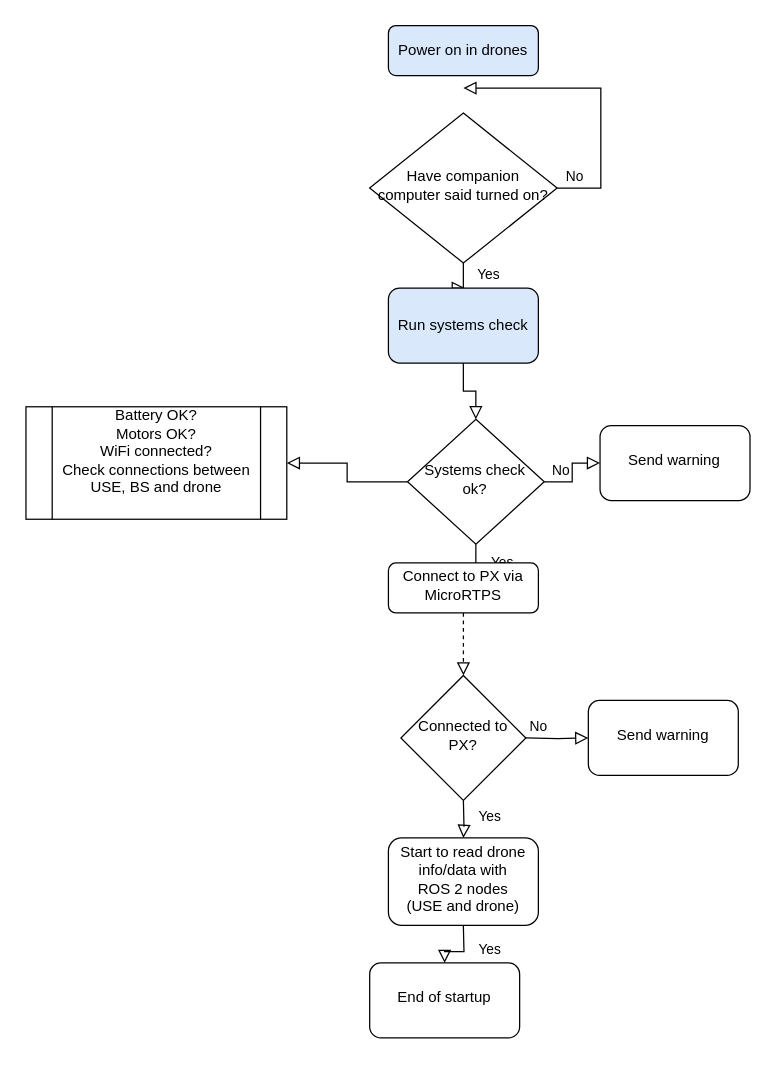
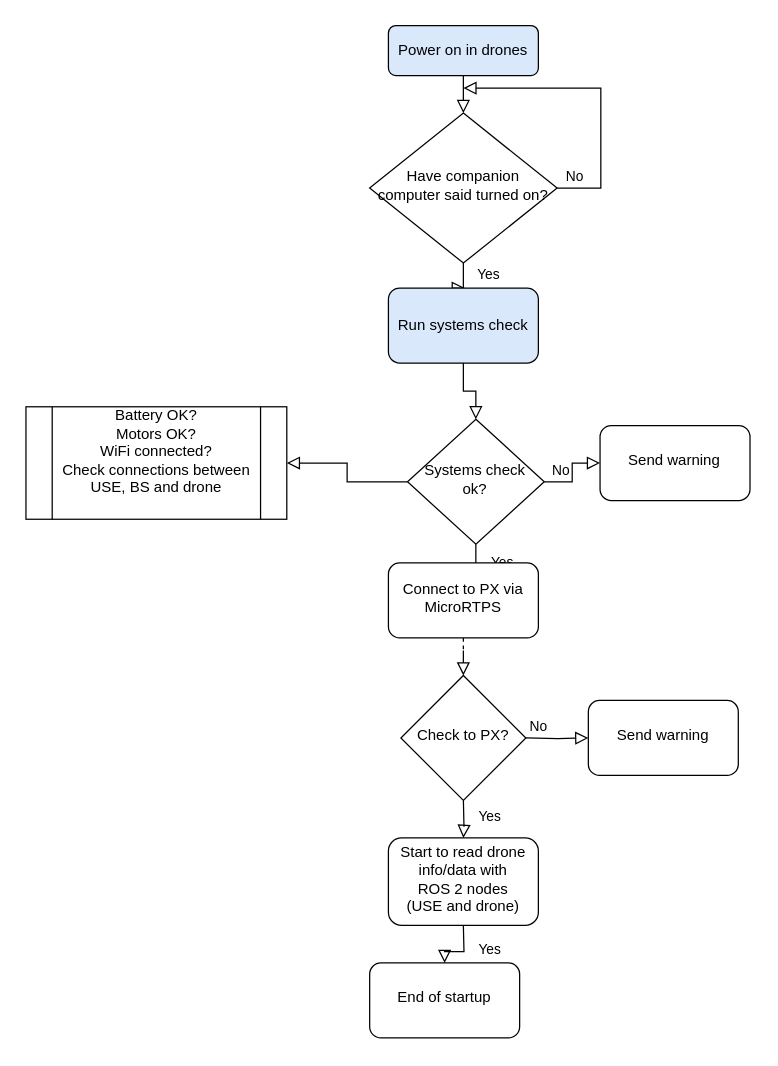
  <mxCell id="0" />
  <mxCell id="1" parent="0" />
+ <mxCell id="2" value="" style="edgeStyle=orthogonalEdgeStyle;rounded=0;orthogonalLoop=1;jettySize=auto;html=1;endArrow=block;endFill=0;endSize=8;strokeWidth=1;entryX=0.5;entryY=0;entryDx=0;entryDy=0;" parent="1" source="3" target="8" edge="1"><mxGeometry relative="1" as="geometry"><mxPoint x="371.333" y="125" as="targetPoint" /></mxGeometry></mxCell>
  <mxCell id="3" value="Power on in drones" style="rounded=1;whiteSpace=wrap;html=1;fontSize=12;glass=0;strokeWidth=1;shadow=0;fillColor=#dae8fc;" parent="1" vertex="1"><mxGeometry x="310.03" y="20" width="120" height="40" as="geometry" /></mxCell>
  <mxCell id="4" value="" style="edgeStyle=orthogonalEdgeStyle;rounded=0;orthogonalLoop=1;jettySize=auto;html=1;endArrow=block;endFill=0;endSize=8;strokeWidth=1;" edge="1" parent="1" source="8"><mxGeometry relative="1" as="geometry"><mxPoint x="370.714" y="230.05" as="targetPoint" /></mxGeometry></mxCell>
  <mxCell id="5" value="Yes" style="edgeLabel;html=1;align=center;verticalAlign=middle;resizable=0;points=[];" vertex="1" connectable="0" parent="4"><mxGeometry x="-0.86" y="-1" relative="1" as="geometry"><mxPoint x="20" y="7" as="offset" /></mxGeometry></mxCell>
  <mxCell id="6" style="edgeStyle=orthogonalEdgeStyle;rounded=0;orthogonalLoop=1;jettySize=auto;html=1;endArrow=block;endFill=0;endSize=8;strokeWidth=1;" edge="1" parent="1" source="8"><mxGeometry relative="1" as="geometry"><mxPoint x="370" y="70" as="targetPoint" /><Array as="points"><mxPoint x="480" y="150" /><mxPoint x="480" y="70" /><mxPoint x="380" y="70" /></Array></mxGeometry></mxCell>
  <mxCell id="7" value="No" style="edgeLabel;html=1;align=center;verticalAlign=middle;resizable=0;points=[];" vertex="1" connectable="0" parent="6"><mxGeometry x="-0.885" relative="1" as="geometry"><mxPoint y="-10" as="offset" /></mxGeometry></mxCell>
  <mxCell id="8" value="Have companion computer said turned on?" style="rhombus;whiteSpace=wrap;html=1;shadow=0;fontFamily=Helvetica;fontSize=12;align=center;strokeWidth=1;spacing=6;spacingTop=-4;" vertex="1" parent="1"><mxGeometry x="295.01" y="90" width="150.03" height="120" as="geometry" /></mxCell>
  <mxCell id="9" value="" style="edgeStyle=orthogonalEdgeStyle;rounded=0;orthogonalLoop=1;jettySize=auto;html=1;endArrow=block;endFill=0;endSize=8;strokeWidth=1;" edge="1" parent="1" source="10" target="16"><mxGeometry relative="1" as="geometry" /></mxCell>
  <mxCell id="10" value="Run systems check" style="rounded=1;whiteSpace=wrap;html=1;fillColor=#dae8fc;" vertex="1" parent="1"><mxGeometry x="310.03" y="230" width="120" height="60" as="geometry" /></mxCell>
  <mxCell id="11" value="" style="edgeStyle=orthogonalEdgeStyle;rounded=0;orthogonalLoop=1;jettySize=auto;html=1;endArrow=block;endFill=0;endSize=8;strokeWidth=1;" edge="1" parent="1" source="16" target="17"><mxGeometry relative="1" as="geometry" /></mxCell>
  <mxCell id="12" value="No" style="edgeLabel;html=1;align=center;verticalAlign=middle;resizable=0;points=[];" vertex="1" connectable="0" parent="11"><mxGeometry x="-0.356" y="-2" relative="1" as="geometry"><mxPoint x="-6" y="-12" as="offset" /></mxGeometry></mxCell>
  <mxCell id="13" value="" style="edgeStyle=orthogonalEdgeStyle;rounded=0;orthogonalLoop=1;jettySize=auto;html=1;endArrow=block;endFill=0;endSize=8;strokeWidth=1;" edge="1" parent="1" source="16" target="19"><mxGeometry relative="1" as="geometry" /></mxCell>
  <mxCell id="14" value="&lt;div&gt;Yes&lt;/div&gt;" style="edgeLabel;html=1;align=center;verticalAlign=middle;resizable=0;points=[];" vertex="1" connectable="0" parent="13"><mxGeometry x="-0.252" y="1" relative="1" as="geometry"><mxPoint x="19" y="2" as="offset" /></mxGeometry></mxCell>
  <mxCell id="15" value="" style="edgeStyle=orthogonalEdgeStyle;rounded=0;orthogonalLoop=1;jettySize=auto;html=1;endArrow=block;endFill=0;endSize=8;strokeWidth=1;" edge="1" parent="1" source="16" target="20"><mxGeometry relative="1" as="geometry" /></mxCell>
  <mxCell id="16" value="Systems check ok?" style="rhombus;whiteSpace=wrap;html=1;shadow=0;fontFamily=Helvetica;fontSize=12;align=center;strokeWidth=1;spacing=6;spacingTop=-4;" vertex="1" parent="1"><mxGeometry x="325.33" y="335" width="109.41" height="100" as="geometry" /></mxCell>
  <mxCell id="17" value="&lt;div&gt;Send warning&lt;br&gt;&lt;/div&gt;" style="whiteSpace=wrap;html=1;shadow=0;strokeWidth=1;spacing=6;spacingTop=-4;rounded=1;" vertex="1" parent="1"><mxGeometry x="479.385" y="340" width="120" height="60" as="geometry" /></mxCell>
  <mxCell id="18" value="" style="edgeStyle=orthogonalEdgeStyle;rounded=0;orthogonalLoop=1;jettySize=auto;html=1;endArrow=block;endFill=0;endSize=8;strokeWidth=1;dashed=1;" edge="1" parent="1" source="19" target="21"><mxGeometry relative="1" as="geometry" /></mxCell>
- <mxCell id="19" value="Connect to PX via MicroRTPS" style="whiteSpace=wrap;html=1;shadow=0;strokeWidth=1;spacing=6;spacingTop=-4;rounded=1;" vertex="1" parent="1"><mxGeometry x="310.035" y="450" width="120" height="40" as="geometry" /></mxCell>
+ <mxCell id="19" value="Connect to PX via MicroRTPS" style="whiteSpace=wrap;html=1;shadow=0;strokeWidth=1;spacing=6;spacingTop=-4;rounded=1;" vertex="1" parent="1"><mxGeometry x="310.035" y="450" width="120" height="60" as="geometry" /></mxCell>
  <mxCell id="20" value="&lt;div&gt;Battery OK?&lt;/div&gt;&lt;div&gt;Motors OK?&lt;br&gt;WiFi connected?&lt;/div&gt;&lt;div&gt;Check connections between USE, BS and drone&lt;br&gt;&lt;/div&gt;&lt;div&gt;&lt;br&gt;&lt;/div&gt;" style="shape=process;whiteSpace=wrap;html=1;backgroundOutline=1;shadow=0;strokeWidth=1;spacing=6;spacingTop=-4;" vertex="1" parent="1"><mxGeometry x="20" y="325" width="208.72" height="90" as="geometry" /></mxCell>
- <mxCell id="21" value="Connected to PX?" style="rhombus;whiteSpace=wrap;html=1;rounded=0;shadow=0;strokeWidth=1;spacing=6;spacingTop=-4;" vertex="1" parent="1"><mxGeometry x="320.02" y="540" width="100.02" height="99.98" as="geometry" /></mxCell>
+ <mxCell id="21" value="Check to PX?" style="rhombus;whiteSpace=wrap;html=1;rounded=0;shadow=0;strokeWidth=1;spacing=6;spacingTop=-4;" vertex="1" parent="1"><mxGeometry x="320.02" y="540" width="100.02" height="99.98" as="geometry" /></mxCell>
  <mxCell id="22" value="" style="edgeStyle=orthogonalEdgeStyle;rounded=0;orthogonalLoop=1;jettySize=auto;html=1;endArrow=block;endFill=0;endSize=8;strokeWidth=1;" edge="1" parent="1" target="24"><mxGeometry relative="1" as="geometry"><mxPoint x="420.04" y="589.99" as="sourcePoint" /></mxGeometry></mxCell>
  <mxCell id="23" value="No" style="edgeLabel;html=1;align=center;verticalAlign=middle;resizable=0;points=[];" vertex="1" connectable="0" parent="22"><mxGeometry x="-0.356" y="-2" relative="1" as="geometry"><mxPoint x="-6" y="-12" as="offset" /></mxGeometry></mxCell>
  <mxCell id="24" value="&lt;div&gt;Send warning&lt;br&gt;&lt;/div&gt;" style="whiteSpace=wrap;html=1;shadow=0;strokeWidth=1;spacing=6;spacingTop=-4;rounded=1;" vertex="1" parent="1"><mxGeometry x="470.015" y="559.99" width="120" height="60" as="geometry" /></mxCell>
  <mxCell id="25" value="" style="edgeStyle=orthogonalEdgeStyle;rounded=0;orthogonalLoop=1;jettySize=auto;html=1;endArrow=block;endFill=0;endSize=8;strokeWidth=1;" edge="1" parent="1" target="27"><mxGeometry relative="1" as="geometry"><mxPoint x="370.029" y="639.984" as="sourcePoint" /></mxGeometry></mxCell>
  <mxCell id="26" value="&lt;div&gt;Yes&lt;/div&gt;" style="edgeLabel;html=1;align=center;verticalAlign=middle;resizable=0;points=[];" vertex="1" connectable="0" parent="25"><mxGeometry x="-0.252" y="1" relative="1" as="geometry"><mxPoint x="19" y="2" as="offset" /></mxGeometry></mxCell>
  <mxCell id="27" value="&lt;div&gt;Start to read drone info/data with&lt;/div&gt;&lt;div&gt; ROS 2 nodes &lt;br&gt;&lt;/div&gt;&lt;div&gt;(USE and drone)&lt;br&gt;&lt;/div&gt;" style="whiteSpace=wrap;html=1;shadow=0;strokeWidth=1;spacing=6;spacingTop=-4;rounded=1;" vertex="1" parent="1"><mxGeometry x="310.03" y="669.99" width="120" height="70.01" as="geometry" /></mxCell>
  <mxCell id="28" value="" style="edgeStyle=orthogonalEdgeStyle;rounded=0;orthogonalLoop=1;jettySize=auto;html=1;endArrow=block;endFill=0;endSize=8;strokeWidth=1;" edge="1" parent="1" target="30"><mxGeometry relative="1" as="geometry"><mxPoint x="370" y="739.998" as="sourcePoint" /></mxGeometry></mxCell>
  <mxCell id="29" value="&lt;div&gt;Yes&lt;/div&gt;" style="edgeLabel;html=1;align=center;verticalAlign=middle;resizable=0;points=[];" vertex="1" connectable="0" parent="28"><mxGeometry x="-0.252" y="1" relative="1" as="geometry"><mxPoint x="19" y="2" as="offset" /></mxGeometry></mxCell>
  <mxCell id="30" value="End of startup" style="whiteSpace=wrap;html=1;shadow=0;strokeWidth=1;spacing=6;spacingTop=-4;rounded=1;" vertex="1" parent="1"><mxGeometry x="295.035" y="770.03" width="120" height="60" as="geometry" /></mxCell>
